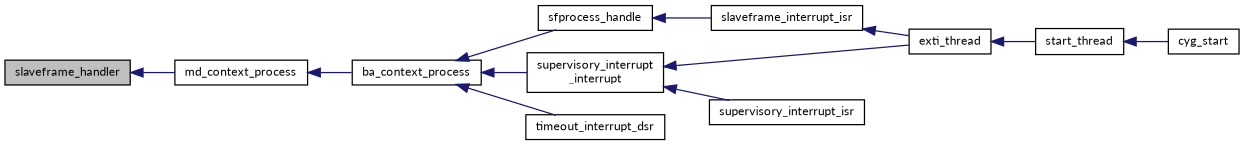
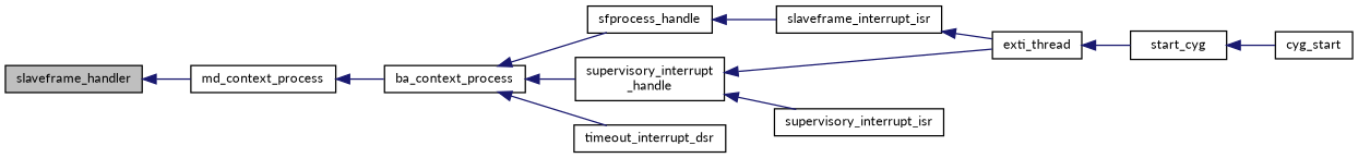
  digraph {
    fontname=Lato
    rankdir=LR
    node [color=black fillcolor=white fontname=Lato fontsize=10 shape=record style=filled]
    edge [color=midnightblue dir=back fontname=Lato fontsize=10 labelfontname=Helvetica labelfontsize=10 style=solid]
    n1 [fillcolor=grey75 fontcolor=black height=0.2 label=slaveframe_handler width=0.4]
    n2 [height=0.2 label=md_context_process width=0.4]
    n3 [height=0.2 label=ba_context_process width=0.4]
    n4 [height=0.2 label=sfprocess_handle width=0.4]
-   n5 [height=0.2 label="supervisory_interrupt\l_interrupt" width=0.4]
+   n5 [height=0.2 label="supervisory_interrupt\l_handle" width=0.4]
    n6 [height=0.2 label=timeout_interrupt_dsr width=0.4]
    n7 [height=0.2 label=slaveframe_interrupt_isr width=0.4]
    n8 [height=0.2 label=exti_thread width=0.4]
    n9 [height=0.2 label=supervisory_interrupt_isr width=0.4]
-   n10 [height=0.2 label=start_thread width=0.4]
+   n10 [height=0.2 label=start_cyg width=0.4]
    n11 [height=0.2 label=cyg_start width=0.4]
    n1 -> n2
    n2 -> n3
    n3 -> n4
    n3 -> n5
    n3 -> n6
    n4 -> n7
    n5 -> n8
    n5 -> n9
    n7 -> n8
    n8 -> n10
    n10 -> n11
  }
